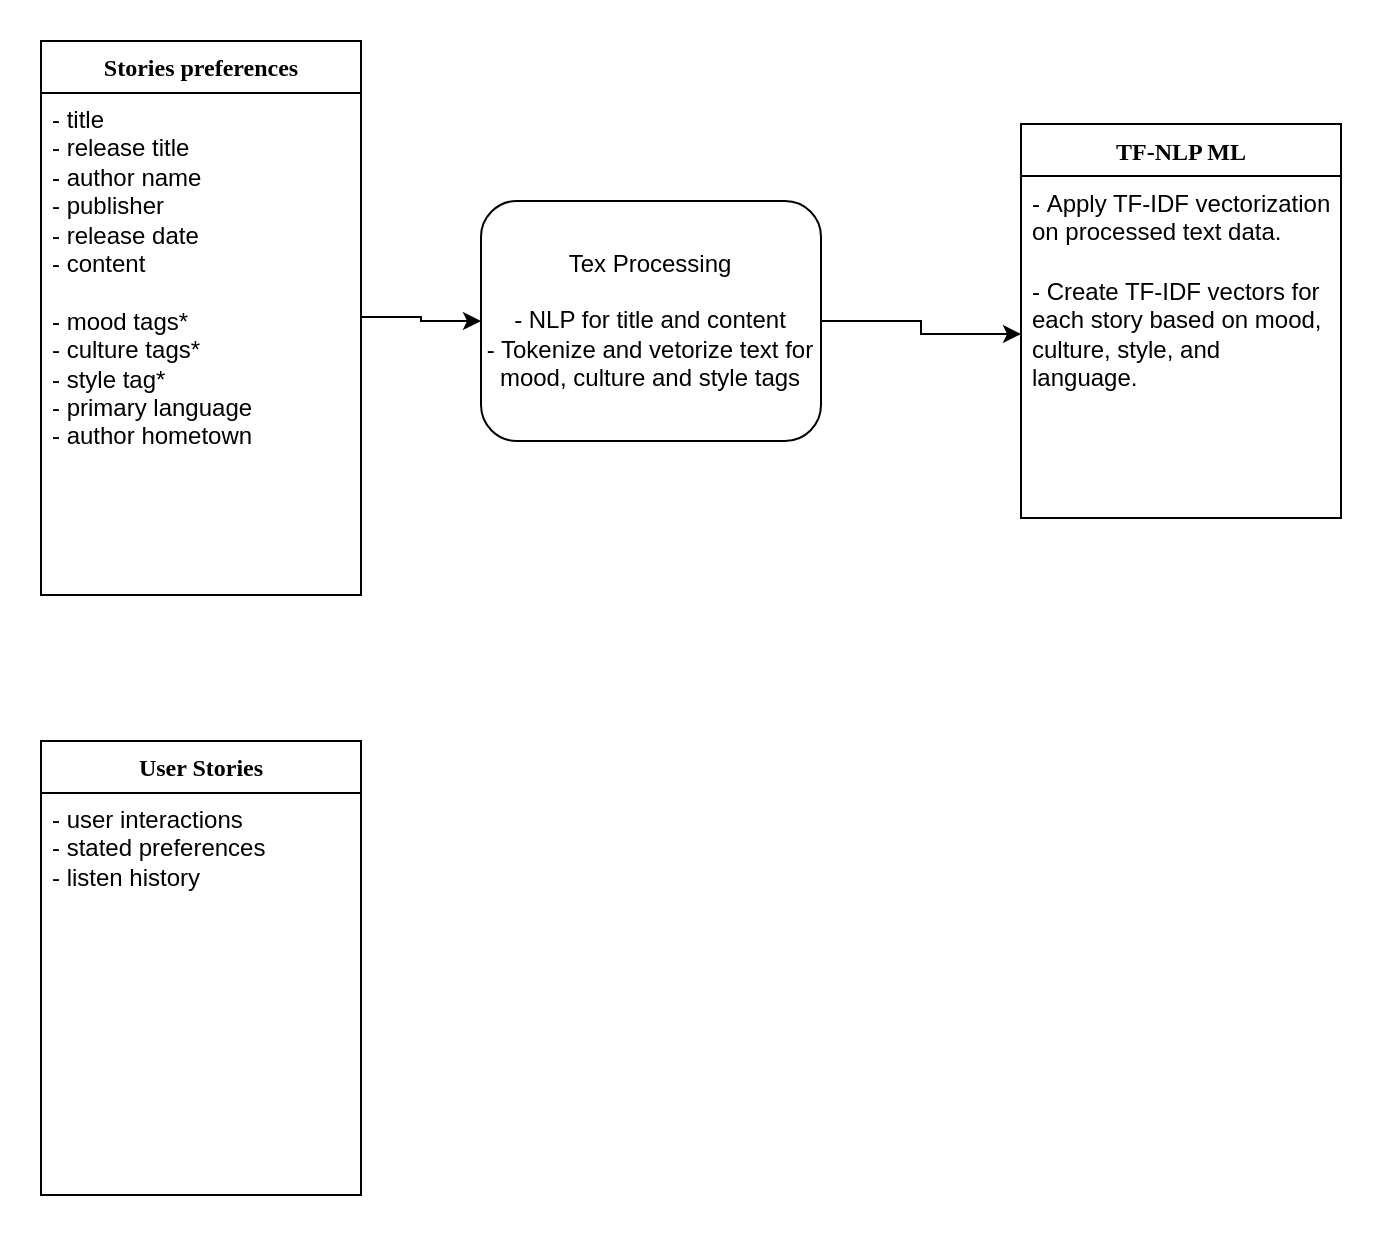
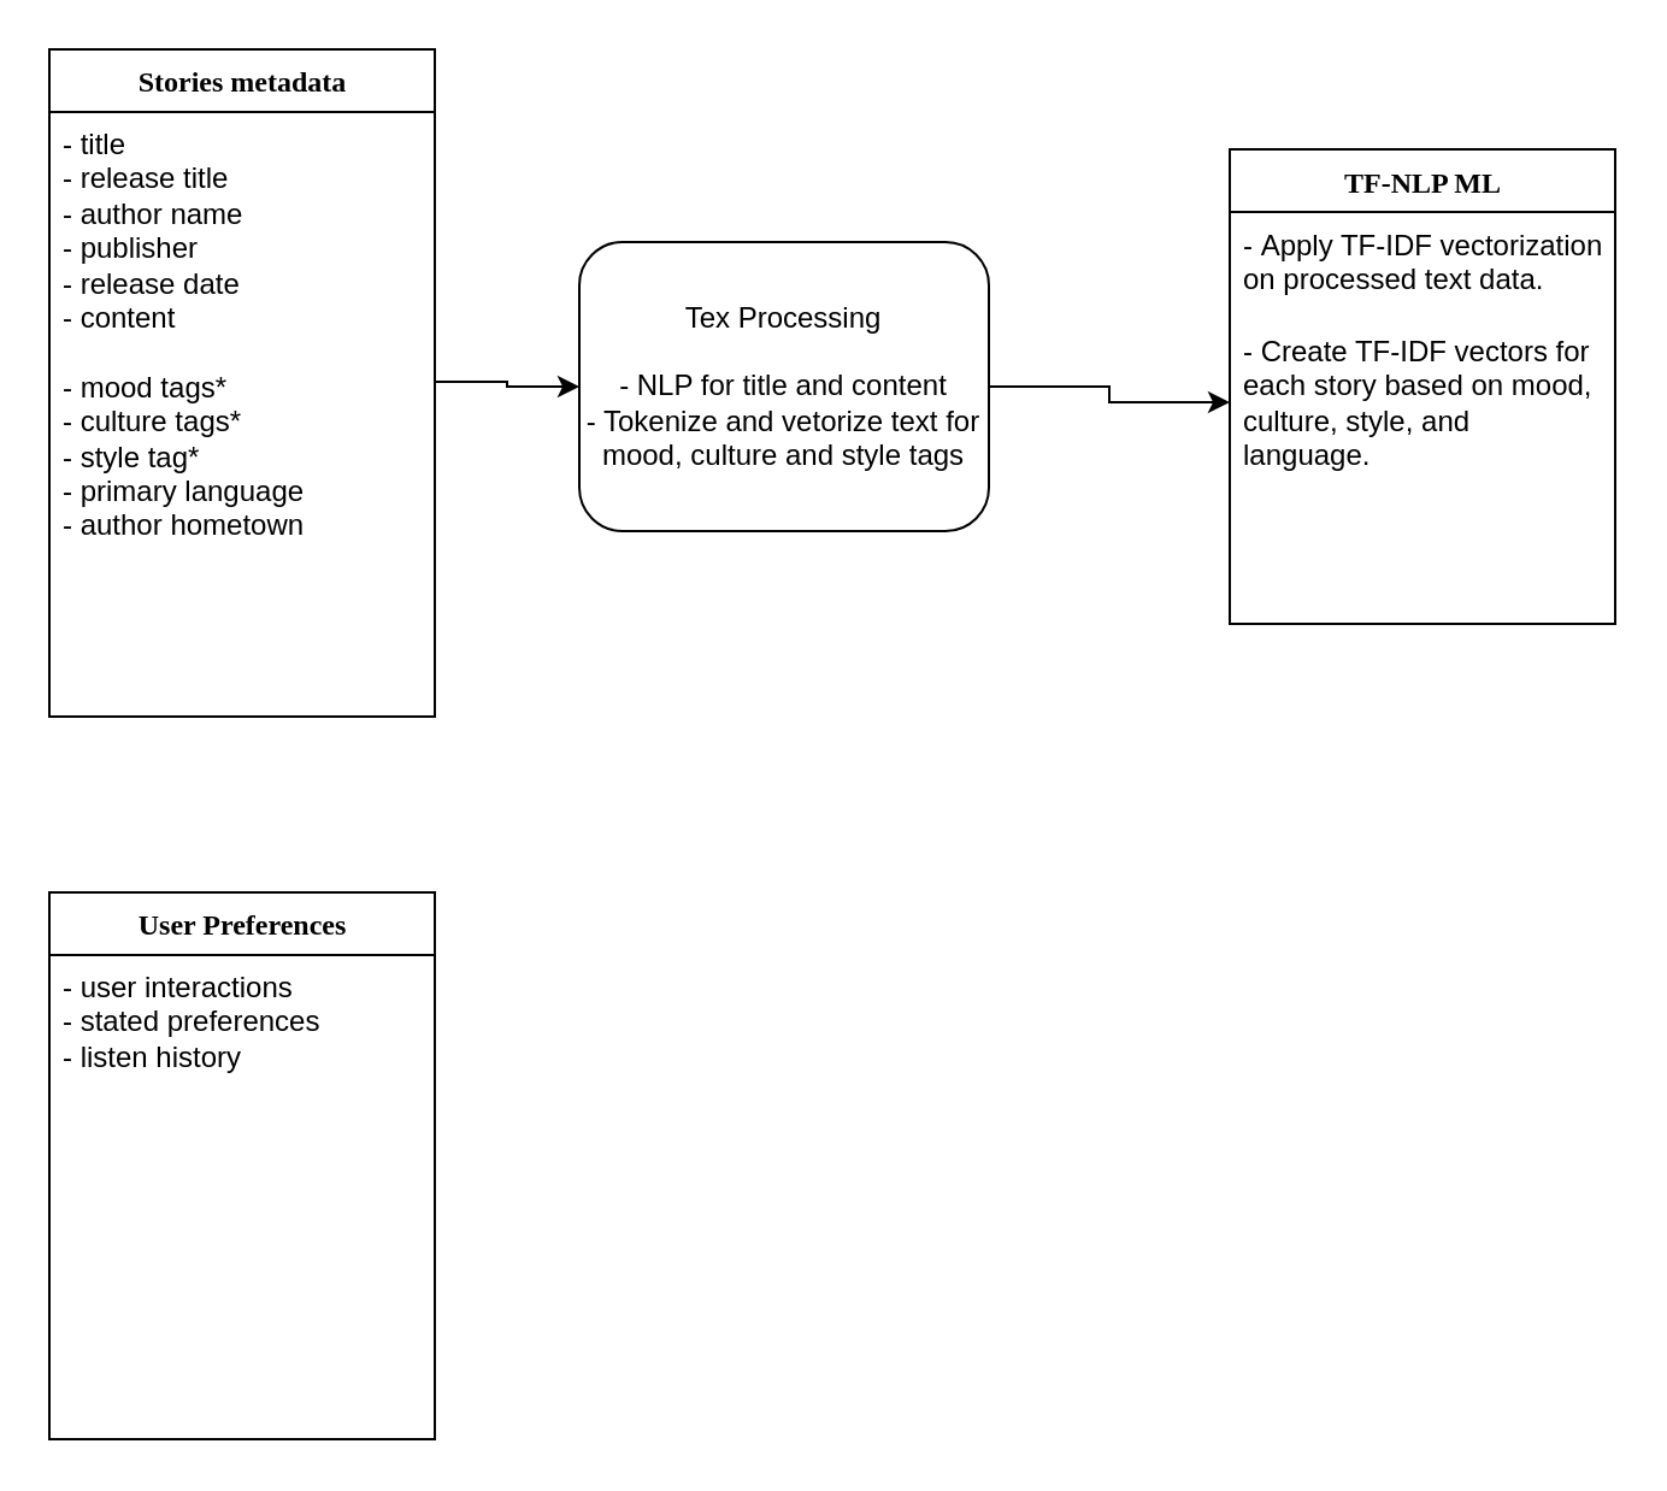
  <mxCell id="0" />
  <mxCell id="1" parent="0" />
- <mxCell id="2" value="User Stories" style="swimlane;html=1;fontStyle=1;align=center;verticalAlign=top;childLayout=stackLayout;horizontal=1;startSize=26;horizontalStack=0;resizeParent=1;resizeLast=0;collapsible=1;marginBottom=0;swimlaneFillColor=#ffffff;rounded=0;shadow=0;comic=0;labelBackgroundColor=none;strokeWidth=1;fillColor=none;fontFamily=Verdana;fontSize=12" parent="1" vertex="1"><mxGeometry x="20" y="370" width="160" height="227" as="geometry" /></mxCell>
+ <mxCell id="2" value="User Preferences" style="swimlane;html=1;fontStyle=1;align=center;verticalAlign=top;childLayout=stackLayout;horizontal=1;startSize=26;horizontalStack=0;resizeParent=1;resizeLast=0;collapsible=1;marginBottom=0;swimlaneFillColor=#ffffff;rounded=0;shadow=0;comic=0;labelBackgroundColor=none;strokeWidth=1;fillColor=none;fontFamily=Verdana;fontSize=12" parent="1" vertex="1"><mxGeometry x="20" y="370" width="160" height="227" as="geometry" /></mxCell>
  <mxCell id="3" value="- user interactions&lt;br&gt;- stated preferences&lt;br&gt;- listen history" style="text;html=1;strokeColor=none;fillColor=none;align=left;verticalAlign=top;spacingLeft=4;spacingRight=4;whiteSpace=wrap;overflow=hidden;rotatable=0;points=[[0,0.5],[1,0.5]];portConstraint=eastwest;" parent="2" vertex="1"><mxGeometry y="26" width="160" height="184" as="geometry" /></mxCell>
- <mxCell id="4" value="Stories preferences" style="swimlane;html=1;fontStyle=1;align=center;verticalAlign=top;childLayout=stackLayout;horizontal=1;startSize=26;horizontalStack=0;resizeParent=1;resizeLast=0;collapsible=1;marginBottom=0;swimlaneFillColor=#ffffff;rounded=0;shadow=0;comic=0;labelBackgroundColor=none;strokeWidth=1;fillColor=none;fontFamily=Verdana;fontSize=12" parent="1" vertex="1"><mxGeometry x="20" y="20" width="160" height="277" as="geometry" /></mxCell>
+ <mxCell id="4" value="Stories metadata" style="swimlane;html=1;fontStyle=1;align=center;verticalAlign=top;childLayout=stackLayout;horizontal=1;startSize=26;horizontalStack=0;resizeParent=1;resizeLast=0;collapsible=1;marginBottom=0;swimlaneFillColor=#ffffff;rounded=0;shadow=0;comic=0;labelBackgroundColor=none;strokeWidth=1;fillColor=none;fontFamily=Verdana;fontSize=12" parent="1" vertex="1"><mxGeometry x="20" y="20" width="160" height="277" as="geometry" /></mxCell>
  <mxCell id="5" value="- title&lt;br&gt;- release title&lt;br&gt;- author name&lt;br&gt;- publisher&lt;br&gt;- release date&lt;br&gt;- content&lt;br&gt;&lt;br&gt;- mood tags*&lt;br&gt;- culture tags*&lt;br&gt;- style tag*&lt;br&gt;- primary language&lt;br&gt;- author hometown" style="text;html=1;strokeColor=none;fillColor=none;align=left;verticalAlign=top;spacingLeft=4;spacingRight=4;whiteSpace=wrap;overflow=hidden;rotatable=0;points=[[0,0.5],[1,0.5]];portConstraint=eastwest;" parent="4" vertex="1"><mxGeometry y="26" width="160" height="224" as="geometry" /></mxCell>
  <mxCell id="6" value="TF-NLP ML" style="swimlane;html=1;fontStyle=1;align=center;verticalAlign=top;childLayout=stackLayout;horizontal=1;startSize=26;horizontalStack=0;resizeParent=1;resizeLast=0;collapsible=1;marginBottom=0;swimlaneFillColor=#ffffff;rounded=0;shadow=0;comic=0;labelBackgroundColor=none;strokeWidth=1;fillColor=none;fontFamily=Verdana;fontSize=12" parent="1" vertex="1"><mxGeometry x="510" y="61.5" width="160" height="197" as="geometry" /></mxCell>
  <mxCell id="7" value="-&amp;nbsp;Apply TF-IDF vectorization on processed text data." style="text;html=1;strokeColor=none;fillColor=none;align=left;verticalAlign=top;spacingLeft=4;spacingRight=4;whiteSpace=wrap;overflow=hidden;rotatable=0;points=[[0,0.5],[1,0.5]];portConstraint=eastwest;" parent="6" vertex="1"><mxGeometry y="26" width="160" height="44" as="geometry" /></mxCell>
  <mxCell id="8" value="-&amp;nbsp;Create TF-IDF vectors for each story based on mood, culture, style, and language." style="text;html=1;strokeColor=none;fillColor=none;align=left;verticalAlign=top;spacingLeft=4;spacingRight=4;whiteSpace=wrap;overflow=hidden;rotatable=0;points=[[0,0.5],[1,0.5]];portConstraint=eastwest;" parent="6" vertex="1"><mxGeometry y="70" width="160" height="70" as="geometry" /></mxCell>
  <mxCell id="9" style="edgeStyle=orthogonalEdgeStyle;rounded=0;orthogonalLoop=1;jettySize=auto;html=1;exitX=1;exitY=0.5;exitDx=0;exitDy=0;" edge="1" parent="1" source="10" target="8"><mxGeometry relative="1" as="geometry"><mxPoint x="464.08" y="247.994" as="targetPoint" /></mxGeometry></mxCell>
  <mxCell id="10" value="Tex Processing&lt;br&gt;&lt;br&gt;- NLP for title and content&lt;br&gt;- Tokenize and vetorize text for mood, culture and style tags&lt;br&gt;" style="rounded=1;whiteSpace=wrap;html=1;" vertex="1" parent="1"><mxGeometry x="240" y="100" width="170" height="120" as="geometry" /></mxCell>
  <mxCell id="11" style="edgeStyle=orthogonalEdgeStyle;rounded=0;orthogonalLoop=1;jettySize=auto;html=1;entryX=0;entryY=0.5;entryDx=0;entryDy=0;" edge="1" parent="1" source="5" target="10"><mxGeometry relative="1" as="geometry" /></mxCell>
